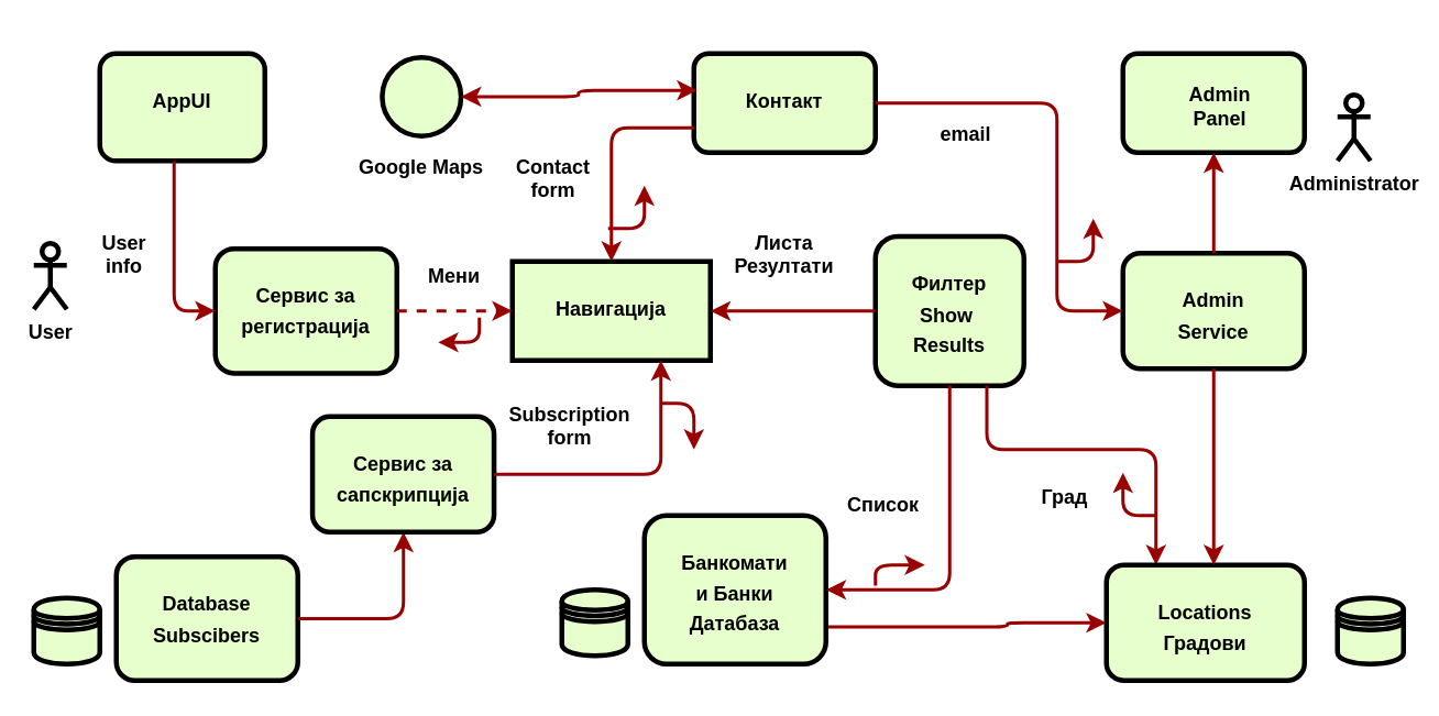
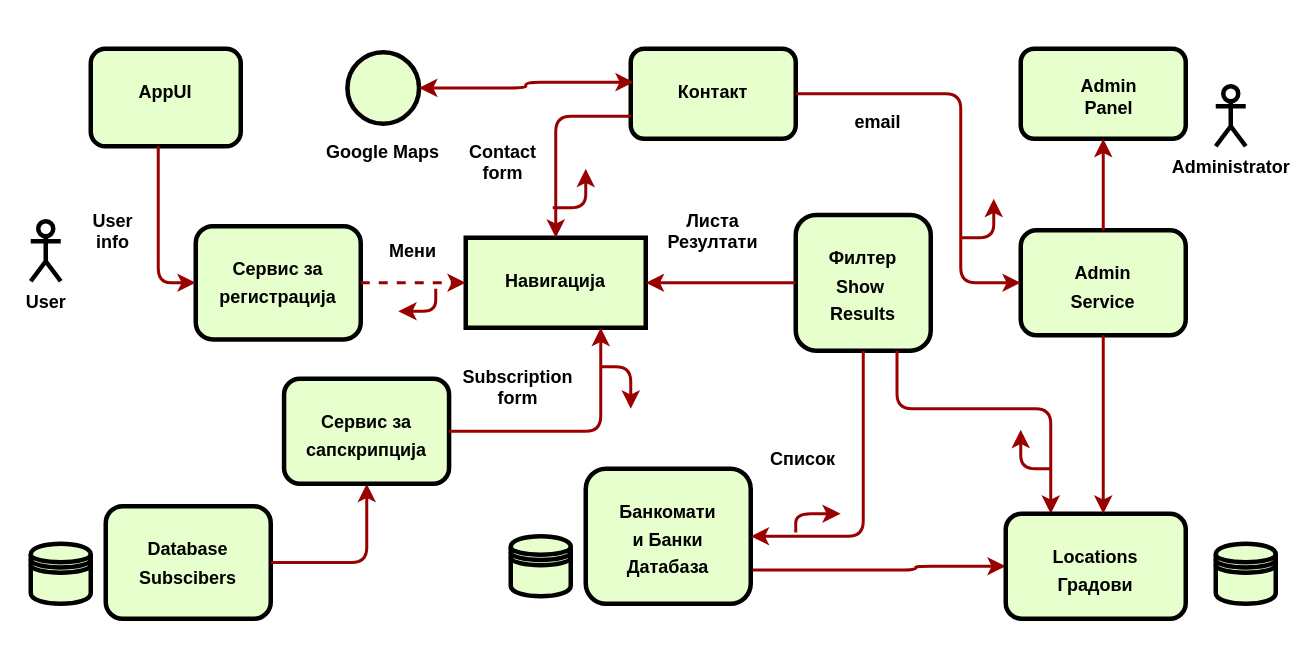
  <mxCell id="0" />
  <mxCell id="1" parent="0" />
  <mxCell id="2" value="&lt;p style=&quot;margin: 0px ; margin-top: 4px ; text-align: center ; text-decoration: underline&quot;&gt;&lt;br&gt;&lt;/p&gt;&lt;p style=&quot;margin: 4px 0px 0px ; text-align: center&quot;&gt;AppUI&lt;/p&gt;" style="verticalAlign=middle;align=center;overflow=fill;fontSize=12;fontFamily=Helvetica;html=1;rounded=1;fontStyle=1;strokeWidth=3;fillColor=#E6FFCC" vertex="1" parent="1"><mxGeometry x="60" y="32" width="100" height="65" as="geometry" /></mxCell>
  <mxCell id="3" value="&lt;p style=&quot;margin: 0px ; margin-top: 4px ; text-align: center ; text-decoration: underline&quot;&gt;&lt;/p&gt;&lt;p style=&quot;margin: 0px ; margin-left: 8px&quot;&gt;&lt;br&gt;&lt;/p&gt;&lt;p style=&quot;margin: 0px ; margin-left: 8px&quot;&gt;Admin&lt;/p&gt;&lt;p style=&quot;margin: 0px ; margin-left: 8px&quot;&gt;Panel&lt;/p&gt;" style="verticalAlign=middle;align=center;overflow=fill;fontSize=12;fontFamily=Helvetica;html=1;rounded=1;fontStyle=1;strokeWidth=3;fillColor=#E6FFCC" vertex="1" parent="1"><mxGeometry x="680" y="32" width="110" height="60" as="geometry" /></mxCell>
  <mxCell id="4" value="&lt;p style=&quot;margin: 4px 0px 0px ; text-align: center&quot;&gt;&lt;br&gt;&lt;/p&gt;&lt;p style=&quot;margin: 4px 0px 0px ; text-align: center&quot;&gt;Admin&lt;/p&gt;&lt;p style=&quot;margin: 4px 0px 0px ; text-align: center&quot;&gt;Service&lt;/p&gt;" style="verticalAlign=middle;align=center;overflow=fill;fontSize=12;fontFamily=Helvetica;html=1;rounded=1;fontStyle=1;strokeWidth=3;fillColor=#E6FFCC" vertex="1" parent="1"><mxGeometry x="680" y="153" width="110" height="70" as="geometry" /></mxCell>
  <mxCell id="5" value="&lt;p style=&quot;margin: 4px 0px 0px ; text-align: center&quot;&gt;&lt;span&gt;&lt;br&gt;&lt;/span&gt;&lt;/p&gt;&lt;p style=&quot;margin: 4px 0px 0px ; text-align: center&quot;&gt;&lt;span&gt;Филтер&lt;/span&gt;&lt;br&gt;&lt;/p&gt;&lt;p style=&quot;margin: 4px 0px 0px ; text-align: center&quot;&gt;Show&amp;nbsp;&lt;/p&gt;&lt;p style=&quot;margin: 4px 0px 0px ; text-align: center&quot;&gt;Results&lt;/p&gt;" style="verticalAlign=middle;align=center;overflow=fill;fontSize=12;fontFamily=Helvetica;html=1;rounded=1;fontStyle=1;strokeWidth=3;fillColor=#E6FFCC" vertex="1" parent="1"><mxGeometry x="530" y="142.75" width="90" height="90.5" as="geometry" /></mxCell>
  <mxCell id="6" value="&lt;p style=&quot;margin: 0px ; margin-top: 4px ; text-align: center ; text-decoration: underline&quot;&gt;&lt;br&gt;&lt;/p&gt;&lt;p style=&quot;margin: 4px 0px 0px ; text-align: center&quot;&gt;Навигација&lt;/p&gt;" style="verticalAlign=middle;align=center;overflow=fill;fontSize=12;fontFamily=Helvetica;html=1;fontStyle=1;strokeWidth=3;fillColor=#E6FFCC;rounded=0;" vertex="1" parent="1"><mxGeometry x="310" y="158" width="120" height="60" as="geometry" /></mxCell>
  <mxCell id="7" value="&lt;p style=&quot;margin: 4px 0px 0px ; text-align: center&quot;&gt;&lt;br&gt;&lt;/p&gt;&lt;p style=&quot;margin: 4px 0px 0px ; text-align: center&quot;&gt;Сервис за&lt;/p&gt;&lt;p style=&quot;margin: 4px 0px 0px ; text-align: center&quot;&gt;регистрација&lt;/p&gt;" style="verticalAlign=middle;align=center;overflow=fill;fontSize=12;fontFamily=Helvetica;html=1;rounded=1;fontStyle=1;strokeWidth=3;fillColor=#E6FFCC" vertex="1" parent="1"><mxGeometry x="130" y="150.25" width="110" height="75.5" as="geometry" /></mxCell>
  <mxCell id="8" value="&lt;p style=&quot;margin: 0px ; margin-top: 4px ; text-align: center ; text-decoration: underline&quot;&gt;&lt;br&gt;&lt;/p&gt;&lt;p style=&quot;margin: 4px 0px 0px ; text-align: center&quot;&gt;Database&lt;/p&gt;&lt;p style=&quot;margin: 4px 0px 0px ; text-align: center&quot;&gt;Subscibers&lt;/p&gt;" style="verticalAlign=middle;align=center;overflow=fill;fontSize=12;fontFamily=Helvetica;html=1;rounded=1;fontStyle=1;strokeWidth=3;fillColor=#E6FFCC" vertex="1" parent="1"><mxGeometry x="70" y="337" width="110" height="75" as="geometry" /></mxCell>
  <mxCell id="9" value="" style="edgeStyle=elbowEdgeStyle;elbow=horizontal;strokeColor=#990000;strokeWidth=2;entryX=0;entryY=0.5;entryDx=0;entryDy=0;exitX=1;exitY=0.5;exitDx=0;exitDy=0;dashed=1;" edge="1" parent="1" source="7" target="6"><mxGeometry width="100" height="100" relative="1" as="geometry"><mxPoint x="220" y="210.25" as="sourcePoint" /><mxPoint x="300" y="281.25" as="targetPoint" /><Array as="points"><mxPoint x="260" y="188" /><mxPoint x="230" y="290.25" /><mxPoint x="216" y="260.25" /><mxPoint x="230" y="150.25" /><mxPoint x="170" y="130.25" /><mxPoint x="220" y="320.25" /></Array></mxGeometry></mxCell>
  <mxCell id="10" value="" style="edgeStyle=elbowEdgeStyle;elbow=horizontal;strokeColor=#990000;strokeWidth=2;entryX=0.5;entryY=1;entryDx=0;entryDy=0;exitX=0.5;exitY=0;exitDx=0;exitDy=0;" edge="1" parent="1" source="4" target="3"><mxGeometry width="100" height="100" relative="1" as="geometry"><mxPoint x="735" y="202" as="sourcePoint" /><mxPoint x="470" y="192" as="targetPoint" /><Array as="points"><mxPoint x="735" y="142" /><mxPoint x="715" y="102" /><mxPoint x="760" y="222" /><mxPoint x="770" y="212" /><mxPoint x="430" y="232" /></Array></mxGeometry></mxCell>
  <mxCell id="11" value="" style="edgeStyle=elbowEdgeStyle;elbow=horizontal;strokeColor=#990000;strokeWidth=2;entryX=1;entryY=0.5;entryDx=0;entryDy=0;exitX=0;exitY=0.5;exitDx=0;exitDy=0;" edge="1" parent="1" source="5" target="6"><mxGeometry width="100" height="100" relative="1" as="geometry"><mxPoint x="530" y="330.25" as="sourcePoint" /><mxPoint x="410" y="236.25" as="targetPoint" /><Array as="points"><mxPoint x="480" y="188" /><mxPoint x="480" y="320.25" /><mxPoint x="510" y="340.25" /><mxPoint x="530" y="310.25" /></Array></mxGeometry></mxCell>
  <mxCell id="12" value="" style="edgeStyle=elbowEdgeStyle;elbow=vertical;strokeColor=#990000;strokeWidth=2;exitX=0.75;exitY=1;exitDx=0;exitDy=0;entryX=0.25;entryY=0;entryDx=0;entryDy=0;" edge="1" parent="1" source="5" target="18"><mxGeometry width="100" height="100" relative="1" as="geometry"><mxPoint x="590" y="322" as="sourcePoint" /><mxPoint x="735" y="312" as="targetPoint" /><Array as="points"><mxPoint x="640" y="272" /><mxPoint x="680" y="302" /><mxPoint x="600" y="342" /><mxPoint x="735" y="262" /><mxPoint x="710" y="292" /></Array></mxGeometry></mxCell>
  <mxCell id="13" value="" style="edgeStyle=elbowEdgeStyle;elbow=horizontal;strokeColor=#990000;strokeWidth=2;" edge="1" parent="1" target="7"><mxGeometry width="100" height="100" relative="1" as="geometry"><mxPoint x="105" y="97" as="sourcePoint" /><mxPoint x="141" y="261" as="targetPoint" /><Array as="points"><mxPoint x="105" y="142" /><mxPoint x="105" y="132" /><mxPoint x="55" y="182" /><mxPoint x="90" y="188" /><mxPoint x="55" y="163" /><mxPoint x="120" y="152" /><mxPoint x="55" y="132" /><mxPoint x="121" y="122" /></Array></mxGeometry></mxCell>
  <mxCell id="14" value="" style="edgeStyle=elbowEdgeStyle;elbow=horizontal;strokeColor=#990000;strokeWidth=2;entryX=0;entryY=0.5;entryDx=0;entryDy=0;exitX=1;exitY=0.75;exitDx=0;exitDy=0;" edge="1" parent="1" source="20" target="18"><mxGeometry width="100" height="100" relative="1" as="geometry"><mxPoint x="490" y="394.5" as="sourcePoint" /><mxPoint x="400" y="379" as="targetPoint" /><Array as="points"><mxPoint x="610" y="352" /></Array></mxGeometry></mxCell>
  <mxCell id="15" value="Мени" style="text;spacingTop=-5;align=center;fontStyle=1" vertex="1" parent="1"><mxGeometry x="260" y="158" width="30" height="20" as="geometry" /></mxCell>
  <mxCell id="16" value="User&#10;info" style="text;spacingTop=-5;align=center;fontStyle=1" vertex="1" parent="1"><mxGeometry x="60" y="138" width="30" height="20" as="geometry" /></mxCell>
  <mxCell id="17" value="Листа&#10;Резултати" style="text;spacingTop=-5;align=center;fontStyle=1" vertex="1" parent="1"><mxGeometry x="460" y="138" width="30" height="20" as="geometry" /></mxCell>
  <mxCell id="18" value="&lt;p style=&quot;margin: 4px 0px 0px ; text-align: center&quot;&gt;&lt;br&gt;&lt;/p&gt;&lt;p style=&quot;margin: 4px 0px 0px ; text-align: center&quot;&gt;Locations&lt;br&gt;&lt;/p&gt;&lt;p style=&quot;margin: 4px 0px 0px ; text-align: center&quot;&gt;Градови&lt;/p&gt;" style="verticalAlign=middle;align=center;overflow=fill;fontSize=12;fontFamily=Helvetica;html=1;rounded=1;fontStyle=1;strokeWidth=3;fillColor=#E6FFCC" vertex="1" parent="1"><mxGeometry x="670" y="342" width="120" height="70" as="geometry" /></mxCell>
- <mxCell id="19" value="Град" style="text;spacingTop=-5;align=center;fontStyle=1" vertex="1" parent="1"><mxGeometry x="630" y="292" width="30" height="20" as="geometry" /></mxCell>
  <mxCell id="20" value="&lt;p style=&quot;margin: 4px 0px 0px ; text-align: center&quot;&gt;&lt;br&gt;&lt;/p&gt;&lt;p style=&quot;margin: 4px 0px 0px ; text-align: center&quot;&gt;Банкомати&lt;/p&gt;&lt;p style=&quot;margin: 4px 0px 0px ; text-align: center&quot;&gt;и Банки&lt;/p&gt;&lt;p style=&quot;margin: 4px 0px 0px ; text-align: center&quot;&gt;Датабаза&lt;/p&gt;" style="verticalAlign=middle;align=center;overflow=fill;fontSize=12;fontFamily=Helvetica;html=1;rounded=1;fontStyle=1;strokeWidth=3;fillColor=#E6FFCC" vertex="1" parent="1"><mxGeometry x="390" y="312" width="110" height="90" as="geometry" /></mxCell>
  <mxCell id="21" value="" style="edgeStyle=elbowEdgeStyle;elbow=horizontal;strokeColor=#990000;strokeWidth=2;entryX=1;entryY=0.5;entryDx=0;entryDy=0;exitX=0.5;exitY=1;exitDx=0;exitDy=0;" edge="1" parent="1" source="5" target="20"><mxGeometry width="100" height="100" relative="1" as="geometry"><mxPoint x="570" y="232" as="sourcePoint" /><mxPoint x="490" y="372" as="targetPoint" /><Array as="points"><mxPoint x="575" y="282" /><mxPoint x="570" y="282" /><mxPoint x="553" y="262" /><mxPoint x="560" y="302" /></Array></mxGeometry></mxCell>
  <mxCell id="22" value="" style="edgeStyle=elbowEdgeStyle;elbow=horizontal;strokeColor=#990000;strokeWidth=2;entryX=0.5;entryY=1;entryDx=0;entryDy=0;exitX=1;exitY=0.5;exitDx=0;exitDy=0;" edge="1" parent="1" source="8" target="30"><mxGeometry width="100" height="100" relative="1" as="geometry"><mxPoint x="160" y="379.5" as="sourcePoint" /><mxPoint x="380" y="279.5" as="targetPoint" /><Array as="points"><mxPoint x="244" y="342" /><mxPoint x="225" y="362" /><mxPoint x="245" y="352" /><mxPoint x="331" y="262" /><mxPoint x="300" y="262" /><mxPoint x="285" y="282" /></Array></mxGeometry></mxCell>
  <mxCell id="23" value="Список" style="text;spacingTop=-5;align=center;fontStyle=1" vertex="1" parent="1"><mxGeometry x="520" y="297" width="30" height="20" as="geometry" /></mxCell>
  <mxCell id="24" value="" style="edgeStyle=elbowEdgeStyle;elbow=horizontal;strokeColor=#990000;strokeWidth=2;exitX=0.5;exitY=1;exitDx=0;exitDy=0;" edge="1" parent="1" source="4"><mxGeometry width="100" height="100" relative="1" as="geometry"><mxPoint x="730" y="212" as="sourcePoint" /><mxPoint x="735" y="342" as="targetPoint" /><Array as="points"><mxPoint x="735" y="282" /><mxPoint x="730" y="283" /><mxPoint x="795" y="272" /><mxPoint x="730" y="252" /><mxPoint x="796" y="242" /></Array></mxGeometry></mxCell>
  <mxCell id="25" value="&lt;p style=&quot;margin: 4px 0px 0px ; text-align: center&quot;&gt;&lt;br&gt;&lt;/p&gt;&lt;p style=&quot;margin: 4px 0px 0px ; text-align: center&quot;&gt;&lt;span&gt;Контакт&lt;/span&gt;&lt;br&gt;&lt;/p&gt;" style="verticalAlign=middle;align=center;overflow=fill;fontSize=12;fontFamily=Helvetica;html=1;rounded=1;fontStyle=1;strokeWidth=3;fillColor=#E6FFCC" vertex="1" parent="1"><mxGeometry x="420" y="32" width="110" height="60" as="geometry" /></mxCell>
  <mxCell id="26" value="" style="edgeStyle=elbowEdgeStyle;elbow=horizontal;strokeColor=#990000;strokeWidth=2;entryX=0.5;entryY=0;entryDx=0;entryDy=0;exitX=0;exitY=0.75;exitDx=0;exitDy=0;" edge="1" parent="1" source="25" target="6"><mxGeometry width="100" height="100" relative="1" as="geometry"><mxPoint x="420" y="62.5" as="sourcePoint" /><mxPoint x="345" y="122" as="targetPoint" /><Array as="points"><mxPoint x="370" y="112" /><mxPoint x="370" y="82" /></Array></mxGeometry></mxCell>
  <mxCell id="27" value="email" style="text;spacingTop=-5;align=center;fontStyle=1" vertex="1" parent="1"><mxGeometry x="570" y="72" width="30" height="20" as="geometry" /></mxCell>
  <mxCell id="28" value="" style="edgeStyle=elbowEdgeStyle;elbow=horizontal;strokeColor=#990000;strokeWidth=2;exitX=1;exitY=0.5;exitDx=0;exitDy=0;" edge="1" parent="1" source="25" target="4"><mxGeometry width="100" height="100" relative="1" as="geometry"><mxPoint x="390" y="102" as="sourcePoint" /><mxPoint x="730" y="102" as="targetPoint" /><Array as="points"><mxPoint x="640" y="112" /><mxPoint x="650" y="132" /><mxPoint x="660" y="122" /><mxPoint x="670" y="132" /><mxPoint x="640" y="92" /><mxPoint x="660" y="122" /></Array></mxGeometry></mxCell>
  <mxCell id="29" value="Contact &#10;form" style="text;spacingTop=-5;align=center;fontStyle=1" vertex="1" parent="1"><mxGeometry x="320" y="92" width="30" height="20" as="geometry" /></mxCell>
  <mxCell id="30" value="&lt;p style=&quot;margin: 4px 0px 0px ; text-align: center&quot;&gt;&lt;br&gt;&lt;/p&gt;&lt;p style=&quot;margin: 4px 0px 0px ; text-align: center&quot;&gt;Сервис за&lt;/p&gt;&lt;p style=&quot;margin: 4px 0px 0px ; text-align: center&quot;&gt;сапскрипција&lt;/p&gt;" style="verticalAlign=middle;align=center;overflow=fill;fontSize=12;fontFamily=Helvetica;html=1;rounded=1;fontStyle=1;strokeWidth=3;fillColor=#E6FFCC" vertex="1" parent="1"><mxGeometry x="188.88" y="252" width="110" height="70" as="geometry" /></mxCell>
  <mxCell id="31" value="" style="edgeStyle=elbowEdgeStyle;elbow=horizontal;strokeColor=#990000;strokeWidth=2;exitX=1;exitY=0.5;exitDx=0;exitDy=0;entryX=0.75;entryY=1;entryDx=0;entryDy=0;" edge="1" parent="1" source="30" target="6"><mxGeometry width="100" height="100" relative="1" as="geometry"><mxPoint x="330" y="262" as="sourcePoint" /><mxPoint x="370" y="218" as="targetPoint" /><Array as="points"><mxPoint x="400" y="252" /><mxPoint x="370" y="262" /><mxPoint x="370" y="262" /><mxPoint x="330" y="256" /><mxPoint x="330" y="286" /></Array></mxGeometry></mxCell>
  <mxCell id="32" value="Subscription&#10;form" style="text;spacingTop=-5;align=center;fontStyle=1" vertex="1" parent="1"><mxGeometry x="330" y="242" width="30" height="20" as="geometry" /></mxCell>
  <mxCell id="33" value="&lt;span style=&quot;font-weight: 700&quot;&gt;User&lt;/span&gt;" style="shape=umlActor;verticalLabelPosition=bottom;verticalAlign=top;html=1;outlineConnect=0;strokeWidth=3;" vertex="1" parent="1"><mxGeometry x="20" y="147" width="20" height="40" as="geometry" /></mxCell>
  <mxCell id="34" value="" style="edgeStyle=elbowEdgeStyle;elbow=horizontal;strokeColor=#990000;strokeWidth=2;" edge="1" parent="1"><mxGeometry width="100" height="100" relative="1" as="geometry"><mxPoint x="290" y="192" as="sourcePoint" /><mxPoint x="265" y="207" as="targetPoint" /><Array as="points"><mxPoint x="290" y="179.25" /><mxPoint x="376" y="89.25" /><mxPoint x="345" y="89.25" /><mxPoint x="330" y="109.25" /></Array></mxGeometry></mxCell>
  <mxCell id="35" value="" style="edgeStyle=elbowEdgeStyle;elbow=horizontal;strokeColor=#990000;strokeWidth=2;" edge="1" parent="1"><mxGeometry width="100" height="100" relative="1" as="geometry"><mxPoint x="368" y="138" as="sourcePoint" /><mxPoint x="390" y="112" as="targetPoint" /><Array as="points"><mxPoint x="390" y="122" /><mxPoint x="448" y="20.25" /><mxPoint x="479" y="20.25" /><mxPoint x="393" y="110.25" /></Array></mxGeometry></mxCell>
  <mxCell id="36" value="" style="edgeStyle=elbowEdgeStyle;elbow=horizontal;strokeColor=#990000;strokeWidth=2;" edge="1" parent="1"><mxGeometry width="100" height="100" relative="1" as="geometry"><mxPoint x="400" y="244" as="sourcePoint" /><mxPoint x="420" y="272" as="targetPoint" /><Array as="points"><mxPoint x="420" y="248" /><mxPoint x="389" y="152.13" /><mxPoint x="331" y="253.88" /></Array></mxGeometry></mxCell>
  <mxCell id="37" value="" style="edgeStyle=elbowEdgeStyle;elbow=horizontal;strokeColor=#990000;strokeWidth=2;" edge="1" parent="1"><mxGeometry width="100" height="100" relative="1" as="geometry"><mxPoint x="640" y="158" as="sourcePoint" /><mxPoint x="662" y="132" as="targetPoint" /><Array as="points"><mxPoint x="662" y="142" /><mxPoint x="720" y="40.25" /><mxPoint x="751" y="40.25" /><mxPoint x="665" y="130.25" /></Array></mxGeometry></mxCell>
  <mxCell id="38" value="" style="edgeStyle=elbowEdgeStyle;elbow=horizontal;strokeColor=#990000;strokeWidth=2;" edge="1" parent="1"><mxGeometry width="100" height="100" relative="1" as="geometry"><mxPoint x="700" y="312" as="sourcePoint" /><mxPoint x="680" y="286" as="targetPoint" /><Array as="points"><mxPoint x="680" y="302" /><mxPoint x="780" y="194.25" /><mxPoint x="811" y="194.25" /><mxPoint x="725" y="284.25" /></Array></mxGeometry></mxCell>
  <mxCell id="39" value="" style="edgeStyle=elbowEdgeStyle;elbow=horizontal;strokeColor=#990000;strokeWidth=2;" edge="1" parent="1"><mxGeometry width="100" height="100" relative="1" as="geometry"><mxPoint x="530" y="354.5" as="sourcePoint" /><mxPoint x="560" y="342" as="targetPoint" /><Array as="points"><mxPoint x="530" y="352" /><mxPoint x="631" y="234.25" /><mxPoint x="600" y="234.25" /><mxPoint x="585" y="254.25" /></Array></mxGeometry></mxCell>
  <mxCell id="40" value="&lt;span style=&quot;font-weight: 700&quot;&gt;Administrator&lt;/span&gt;" style="shape=umlActor;verticalLabelPosition=bottom;verticalAlign=top;html=1;outlineConnect=0;strokeWidth=3;" vertex="1" parent="1"><mxGeometry x="810" y="57" width="20" height="40" as="geometry" /></mxCell>
  <mxCell id="41" value="" style="ellipse;whiteSpace=wrap;html=1;aspect=fixed;strokeWidth=3;fillColor=#E6FFCC;" vertex="1" parent="1"><mxGeometry x="231.13" y="34.25" width="47.75" height="47.75" as="geometry" /></mxCell>
  <mxCell id="42" value="" style="edgeStyle=elbowEdgeStyle;elbow=horizontal;strokeColor=#990000;strokeWidth=2;entryX=1;entryY=0.5;entryDx=0;entryDy=0;exitX=0.018;exitY=0.371;exitDx=0;exitDy=0;startArrow=classic;startFill=1;exitPerimeter=0;" edge="1" parent="1" source="25" target="41"><mxGeometry width="100" height="100" relative="1" as="geometry"><mxPoint x="520" y="225.75" as="sourcePoint" /><mxPoint x="430" y="225.75" as="targetPoint" /><Array as="points"><mxPoint x="350" y="52" /><mxPoint x="510" y="222" /><mxPoint x="520" y="242" /><mxPoint x="520" y="252" /><mxPoint x="480" y="358" /><mxPoint x="510" y="378" /><mxPoint x="530" y="348" /></Array></mxGeometry></mxCell>
  <mxCell id="43" value="Google Maps" style="text;spacingTop=-5;align=center;fontStyle=1" vertex="1" parent="1"><mxGeometry x="240" y="92" width="30" height="20" as="geometry" /></mxCell>
  <mxCell id="44" value="" style="shape=datastore;whiteSpace=wrap;html=1;strokeWidth=3;fillColor=#E6FFCC;" vertex="1" parent="1"><mxGeometry x="340" y="357" width="40" height="40" as="geometry" /></mxCell>
  <mxCell id="45" value="" style="shape=datastore;whiteSpace=wrap;html=1;strokeWidth=3;fillColor=#E6FFCC;" vertex="1" parent="1"><mxGeometry x="20" y="362" width="40" height="40" as="geometry" /></mxCell>
  <mxCell id="46" value="" style="shape=datastore;whiteSpace=wrap;html=1;strokeWidth=3;fillColor=#E6FFCC;" vertex="1" parent="1"><mxGeometry x="810" y="362" width="40" height="40" as="geometry" /></mxCell>
